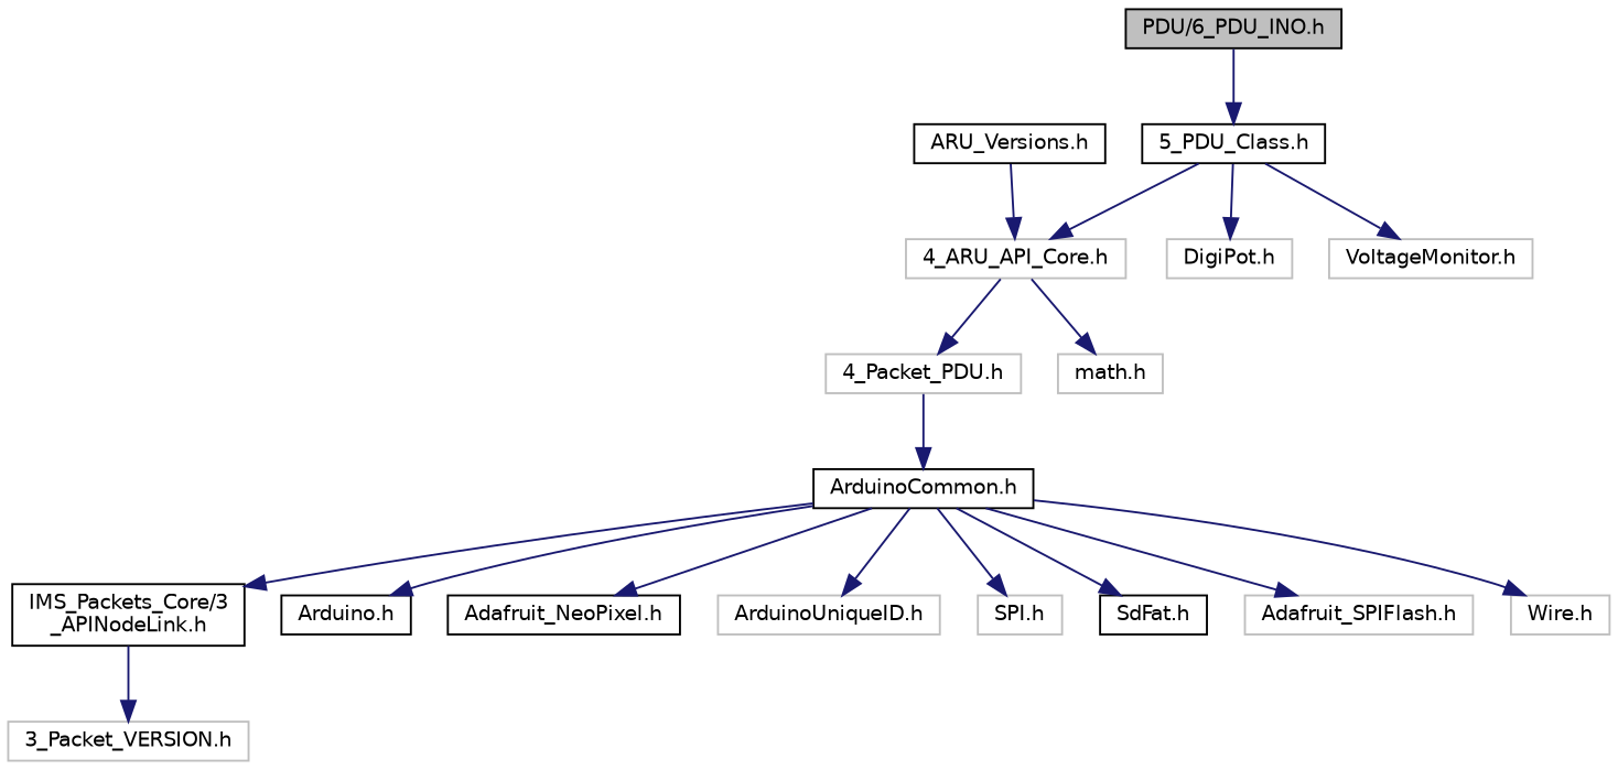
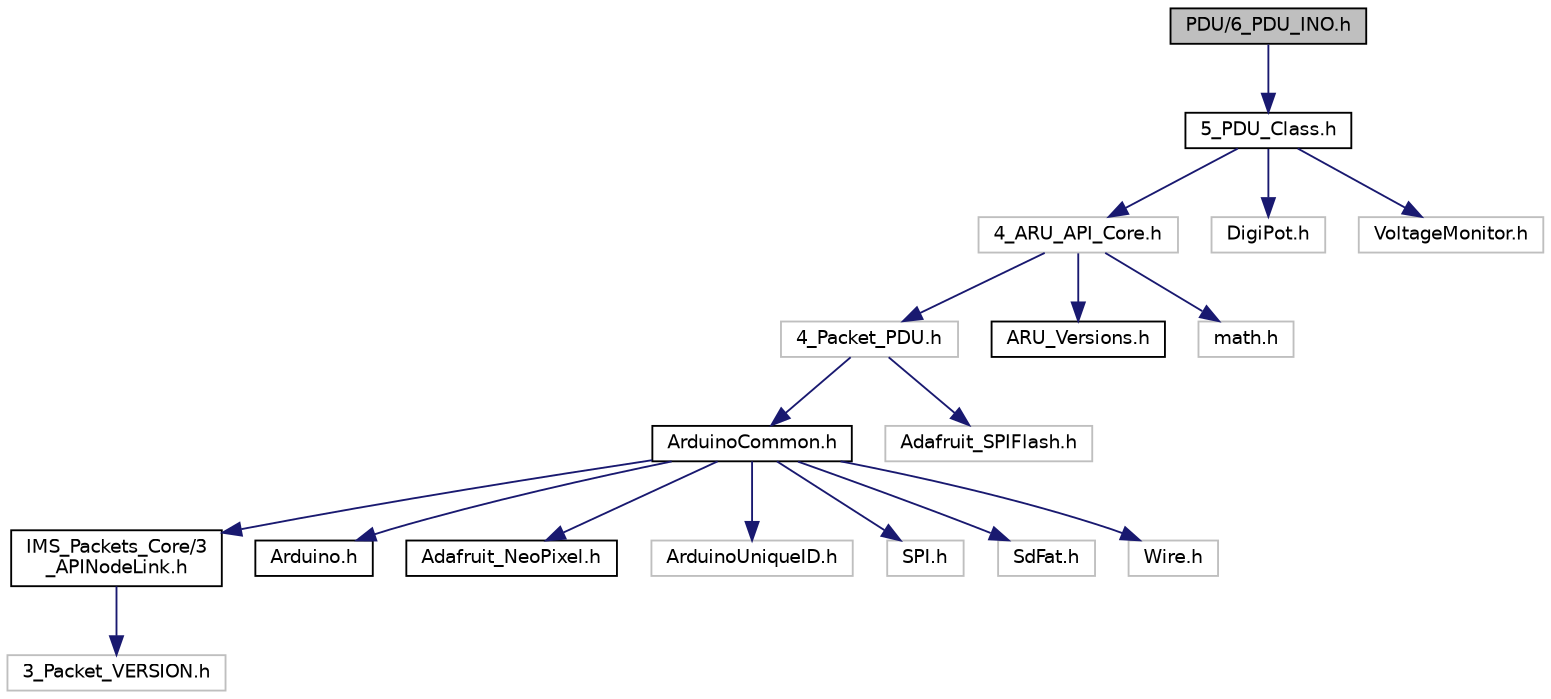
  digraph {
    node [color=grey75 fillcolor=white fontname=Helvetica fontsize=10 shape=record style=filled]
    edge [color=midnightblue fontname=Helvetica fontsize=10 labelfontname=Helvetica labelfontsize=10 style=solid]
    n1 [color=black fillcolor=grey75 fontcolor=black height=0.2 label="PDU/6_PDU_INO.h" width=0.4]
    n2 [color=black height=0.2 label="5_PDU_Class.h" width=0.4]
    n3 [color=black height=0.2 label="ArduinoCommon.h" width=0.4]
    n4 [color=black height=0.2 label="IMS_Packets_Core/3\l_APINodeLink.h" width=0.4]
    n5 [color=black height=0.2 label="Arduino.h" width=0.4]
    n6 [color=black height=0.2 label="Adafruit_NeoPixel.h" width=0.4]
    n7 [height=0.2 label="ArduinoUniqueID.h" width=0.4]
    n8 [height=0.2 label="SPI.h" width=0.4]
-   n9 [color=black height=0.2 label="SdFat.h" width=0.4]
+   n9 [height=0.2 label="SdFat.h" width=0.4]
    n10 [height=0.2 label="Adafruit_SPIFlash.h" width=0.4]
    n11 [height=0.2 label="Wire.h" width=0.4]
    n12 [height=0.2 label="4_ARU_API_Core.h" width=0.4]
    n13 [height=0.2 label="DigiPot.h" width=0.4]
    n14 [height=0.2 label="VoltageMonitor.h" width=0.4]
    n15 [height=0.2 label="3_Packet_VERSION.h" width=0.4]
    n16 [height=0.2 label="4_Packet_PDU.h" width=0.4]
    n17 [color=black height=0.2 label="ARU_Versions.h" width=0.4]
    n18 [height=0.2 label="math.h" width=0.4]
    n1 -> n2
    n2 -> n12
    n2 -> n13
    n2 -> n14
    n3 -> n4
    n3 -> n5
    n3 -> n6
    n3 -> n7
    n3 -> n8
    n3 -> n9
-   n3 -> n10
+   n16 -> n10
    n3 -> n11
    n4 -> n15
    n12 -> n16
-   n17 -> n12
+   n12 -> n17
    n12 -> n18
    n16 -> n3
  }
